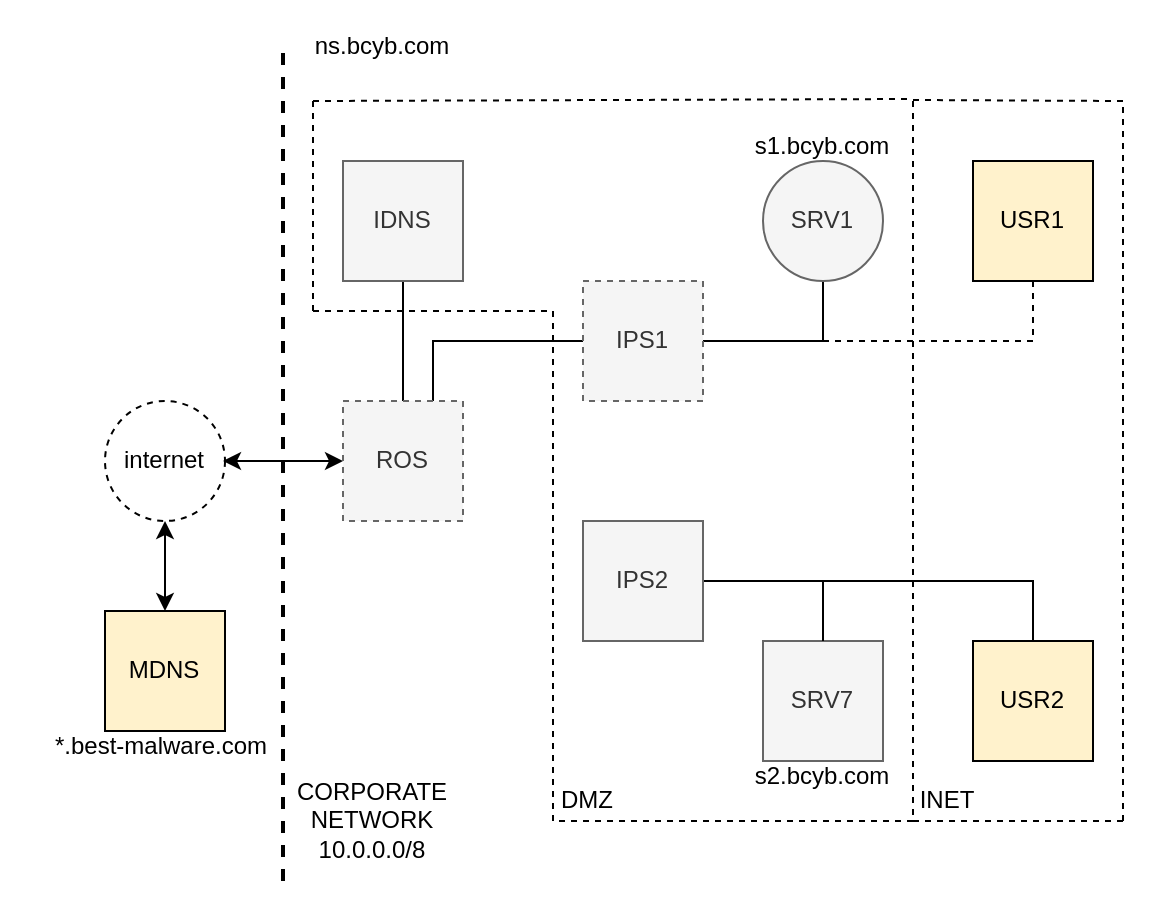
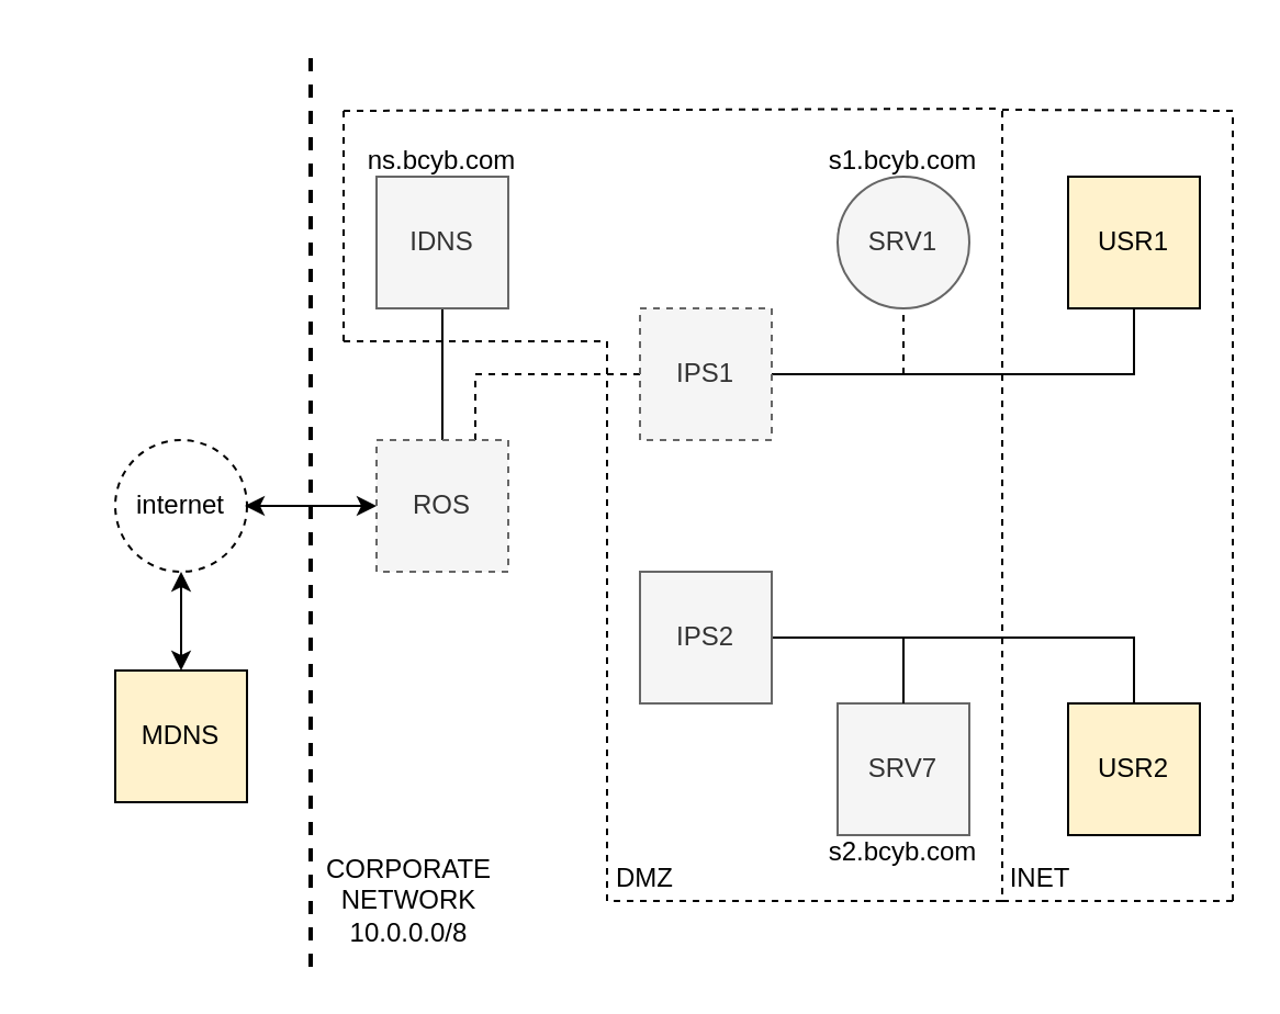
  <mxCell id="0" />
  <mxCell id="1" parent="0" />
  <mxCell id="2" style="edgeStyle=orthogonalEdgeStyle;rounded=0;orthogonalLoop=1;jettySize=auto;html=1;exitX=0;exitY=0.5;exitDx=0;exitDy=0;endArrow=classic;endFill=1;startArrow=classic;startFill=1;" parent="1" source="5" edge="1"><mxGeometry relative="1" as="geometry"><mxPoint x="111" y="230" as="targetPoint" /></mxGeometry></mxCell>
- <mxCell id="3" style="edgeStyle=orthogonalEdgeStyle;rounded=0;orthogonalLoop=1;jettySize=auto;html=1;exitX=0.75;exitY=0;exitDx=0;exitDy=0;entryX=0;entryY=0.5;entryDx=0;entryDy=0;endArrow=none;endFill=0;" parent="1" source="5" target="8" edge="1"><mxGeometry relative="1" as="geometry" /></mxCell>
+ <mxCell id="3" style="edgeStyle=orthogonalEdgeStyle;rounded=0;orthogonalLoop=1;jettySize=auto;html=1;exitX=0.75;exitY=0;exitDx=0;exitDy=0;entryX=0;entryY=0.5;entryDx=0;entryDy=0;endArrow=none;endFill=0;dashed=1;" parent="1" source="5" target="8" edge="1"><mxGeometry relative="1" as="geometry" /></mxCell>
  <mxCell id="4" style="edgeStyle=orthogonalEdgeStyle;rounded=0;orthogonalLoop=1;jettySize=auto;html=1;exitX=0.5;exitY=0;exitDx=0;exitDy=0;entryX=0.5;entryY=1;entryDx=0;entryDy=0;strokeWidth=1;endArrow=none;endFill=0;" parent="1" source="5" target="21" edge="1"><mxGeometry relative="1" as="geometry" /></mxCell>
  <mxCell id="5" value="&lt;div&gt;ROS&lt;/div&gt;" style="whiteSpace=wrap;html=1;aspect=fixed;fillColor=#f5f5f5;strokeColor=#666666;fontColor=#333333;dashed=1;" parent="1" vertex="1"><mxGeometry x="171" y="200" width="60" height="60" as="geometry" /></mxCell>
- <mxCell id="6" style="edgeStyle=orthogonalEdgeStyle;rounded=0;orthogonalLoop=1;jettySize=auto;html=1;exitX=1;exitY=0.5;exitDx=0;exitDy=0;entryX=0.5;entryY=1;entryDx=0;entryDy=0;endArrow=none;endFill=0;" parent="1" source="8" target="9" edge="1"><mxGeometry relative="1" as="geometry" /></mxCell>
- <mxCell id="7" style="edgeStyle=orthogonalEdgeStyle;rounded=0;orthogonalLoop=1;jettySize=auto;html=1;exitX=1;exitY=0.5;exitDx=0;exitDy=0;entryX=0.5;entryY=1;entryDx=0;entryDy=0;endArrow=none;endFill=0;dashed=1;" parent="1" source="8" target="17" edge="1"><mxGeometry relative="1" as="geometry" /></mxCell>
+ <mxCell id="6" style="edgeStyle=orthogonalEdgeStyle;rounded=0;orthogonalLoop=1;jettySize=auto;html=1;exitX=1;exitY=0.5;exitDx=0;exitDy=0;entryX=0.5;entryY=1;entryDx=0;entryDy=0;endArrow=none;endFill=0;dashed=1;" parent="1" source="8" target="9" edge="1"><mxGeometry relative="1" as="geometry" /></mxCell>
+ <mxCell id="7" style="edgeStyle=orthogonalEdgeStyle;rounded=0;orthogonalLoop=1;jettySize=auto;html=1;exitX=1;exitY=0.5;exitDx=0;exitDy=0;entryX=0.5;entryY=1;entryDx=0;entryDy=0;endArrow=none;endFill=0;" parent="1" source="8" target="17" edge="1"><mxGeometry relative="1" as="geometry" /></mxCell>
  <mxCell id="8" value="IPS1" style="whiteSpace=wrap;html=1;aspect=fixed;fillColor=#f5f5f5;strokeColor=#666666;fontColor=#333333;dashed=1;" parent="1" vertex="1"><mxGeometry x="291" y="140" width="60" height="60" as="geometry" /></mxCell>
  <mxCell id="9" value="SRV1" style="ellipse;whiteSpace=wrap;html=1;aspect=fixed;fillColor=#f5f5f5;strokeColor=#666666;fontColor=#333333;" parent="1" vertex="1"><mxGeometry x="381" y="80" width="60" height="60" as="geometry" /></mxCell>
  <mxCell id="10" value="SRV7" style="whiteSpace=wrap;html=1;aspect=fixed;fillColor=#f5f5f5;strokeColor=#666666;fontColor=#333333;" parent="1" vertex="1"><mxGeometry x="381" y="320" width="60" height="60" as="geometry" /></mxCell>
  <mxCell id="11" value="USR2" style="whiteSpace=wrap;html=1;aspect=fixed;fillColor=#fff2cc;strokeColor=#000000;" parent="1" vertex="1"><mxGeometry x="486" y="320" width="60" height="60" as="geometry" /></mxCell>
  <mxCell id="12" style="edgeStyle=orthogonalEdgeStyle;rounded=0;orthogonalLoop=1;jettySize=auto;html=1;exitX=1;exitY=0.5;exitDx=0;exitDy=0;entryX=0.5;entryY=0;entryDx=0;entryDy=0;startArrow=none;startFill=0;endArrow=none;endFill=0;" parent="1" source="14" target="10" edge="1"><mxGeometry relative="1" as="geometry" /></mxCell>
  <mxCell id="13" style="edgeStyle=orthogonalEdgeStyle;rounded=0;orthogonalLoop=1;jettySize=auto;html=1;exitX=1;exitY=0.5;exitDx=0;exitDy=0;entryX=0.5;entryY=0;entryDx=0;entryDy=0;startArrow=none;startFill=0;endArrow=none;endFill=0;" parent="1" source="14" target="11" edge="1"><mxGeometry relative="1" as="geometry" /></mxCell>
  <mxCell id="14" value="IPS2" style="whiteSpace=wrap;html=1;aspect=fixed;fillColor=#f5f5f5;strokeColor=#666666;fontColor=#333333;" parent="1" vertex="1"><mxGeometry x="291" y="260" width="60" height="60" as="geometry" /></mxCell>
  <mxCell id="15" style="edgeStyle=orthogonalEdgeStyle;rounded=0;orthogonalLoop=1;jettySize=auto;html=1;exitX=0.5;exitY=0;exitDx=0;exitDy=0;entryX=0.5;entryY=1;entryDx=0;entryDy=0;endArrow=classic;endFill=1;startArrow=classic;startFill=1;" parent="1" source="16" target="18" edge="1"><mxGeometry relative="1" as="geometry" /></mxCell>
  <mxCell id="16" value="MDNS" style="whiteSpace=wrap;html=1;aspect=fixed;fillColor=#fff2cc;strokeColor=#000000;" parent="1" vertex="1"><mxGeometry x="52" y="305" width="60" height="60" as="geometry" /></mxCell>
  <mxCell id="17" value="USR1" style="whiteSpace=wrap;html=1;aspect=fixed;fillColor=#fff2cc;strokeColor=#000000;" parent="1" vertex="1"><mxGeometry x="486" y="80" width="60" height="60" as="geometry" /></mxCell>
  <mxCell id="18" value="internet" style="ellipse;whiteSpace=wrap;html=1;aspect=fixed;dashed=1;strokeColor=#000000;fillColor=none;" parent="1" vertex="1"><mxGeometry x="52" y="200" width="60" height="60" as="geometry" /></mxCell>
  <mxCell id="19" value="" style="rounded=0;whiteSpace=wrap;html=1;dashed=1;strokeColor=#000000;fillColor=none;" parent="1" vertex="1"><mxGeometry x="276" y="125" as="geometry" /></mxCell>
  <mxCell id="20" value="" style="endArrow=none;dashed=1;html=1;strokeWidth=2;" parent="1" edge="1"><mxGeometry width="50" height="50" relative="1" as="geometry"><mxPoint x="141" y="440" as="sourcePoint" /><mxPoint x="141" y="20" as="targetPoint" /></mxGeometry></mxCell>
  <mxCell id="21" value="IDNS" style="whiteSpace=wrap;html=1;aspect=fixed;fillColor=#f5f5f5;strokeColor=#666666;fontColor=#333333;" parent="1" vertex="1"><mxGeometry x="171" y="80" width="60" height="60" as="geometry" /></mxCell>
  <mxCell id="22" value="s2.bcyb.com" style="text;html=1;strokeColor=none;fillColor=none;align=center;verticalAlign=middle;whiteSpace=wrap;rounded=0;" parent="1" vertex="1"><mxGeometry x="366" y="380" width="90" height="15" as="geometry" /></mxCell>
  <mxCell id="23" value="s1.bcyb.com" style="text;html=1;strokeColor=none;fillColor=none;align=center;verticalAlign=middle;whiteSpace=wrap;rounded=0;" parent="1" vertex="1"><mxGeometry x="366" y="65" width="90" height="15" as="geometry" /></mxCell>
- <mxCell id="24" value="ns.bcyb.com" style="text;html=1;strokeColor=none;fillColor=none;align=center;verticalAlign=middle;whiteSpace=wrap;rounded=0;" parent="1" vertex="1"><mxGeometry x="146" y="15" width="90" height="15" as="geometry" /></mxCell>
+ <mxCell id="24" value="ns.bcyb.com" style="text;html=1;strokeColor=none;fillColor=none;align=center;verticalAlign=middle;whiteSpace=wrap;rounded=0;" parent="1" vertex="1"><mxGeometry x="156" y="65" width="90" height="15" as="geometry" /></mxCell>
  <mxCell id="25" value="CORPORATE&lt;br&gt;NETWORK&lt;br&gt;&lt;div&gt;10.0.0.0/8&lt;/div&gt;" style="text;html=1;strokeColor=none;fillColor=none;align=center;verticalAlign=middle;whiteSpace=wrap;rounded=0;" parent="1" vertex="1"><mxGeometry x="141" y="380" width="90" height="60" as="geometry" /></mxCell>
  <mxCell id="26" value="INET" style="text;html=1;strokeColor=none;fillColor=none;align=center;verticalAlign=middle;whiteSpace=wrap;rounded=0;" parent="1" vertex="1"><mxGeometry x="456" y="390" width="35" height="20" as="geometry" /></mxCell>
  <mxCell id="27" value="DMZ" style="text;html=1;strokeColor=none;fillColor=none;align=center;verticalAlign=middle;whiteSpace=wrap;rounded=0;" parent="1" vertex="1"><mxGeometry x="276" y="390" width="35" height="20" as="geometry" /></mxCell>
- <mxCell id="28" value="*.best-malware.com" style="text;html=1;strokeColor=none;fillColor=none;align=center;verticalAlign=middle;whiteSpace=wrap;rounded=0;" parent="1" vertex="1"><mxGeometry x="20" y="365" width="121" height="15" as="geometry" /></mxCell>
  <mxCell id="29" value="" style="endArrow=none;dashed=1;html=1;entryX=0;entryY=-0.05;entryDx=0;entryDy=0;entryPerimeter=0;" edge="1" parent="1"><mxGeometry width="50" height="50" relative="1" as="geometry"><mxPoint x="156" y="50" as="sourcePoint" /><mxPoint x="456" y="49" as="targetPoint" /></mxGeometry></mxCell>
  <mxCell id="30" value="" style="endArrow=none;dashed=1;html=1;" edge="1" parent="1"><mxGeometry width="50" height="50" relative="1" as="geometry"><mxPoint x="456" y="50" as="sourcePoint" /><mxPoint x="456" y="410" as="targetPoint" /></mxGeometry></mxCell>
  <mxCell id="31" value="" style="endArrow=none;dashed=1;html=1;" edge="1" parent="1"><mxGeometry width="50" height="50" relative="1" as="geometry"><mxPoint x="156" y="155" as="sourcePoint" /><mxPoint x="156" y="50" as="targetPoint" /></mxGeometry></mxCell>
  <mxCell id="32" value="" style="endArrow=none;dashed=1;html=1;" edge="1" parent="1"><mxGeometry width="50" height="50" relative="1" as="geometry"><mxPoint x="156" y="155" as="sourcePoint" /><mxPoint x="276" y="155" as="targetPoint" /></mxGeometry></mxCell>
  <mxCell id="33" value="" style="endArrow=none;dashed=1;html=1;" edge="1" parent="1"><mxGeometry width="50" height="50" relative="1" as="geometry"><mxPoint x="276" y="410" as="sourcePoint" /><mxPoint x="276" y="155" as="targetPoint" /></mxGeometry></mxCell>
  <mxCell id="34" value="" style="endArrow=none;dashed=1;html=1;" edge="1" parent="1"><mxGeometry width="50" height="50" relative="1" as="geometry"><mxPoint x="456" y="410" as="sourcePoint" /><mxPoint x="276" y="410" as="targetPoint" /></mxGeometry></mxCell>
  <mxCell id="35" value="" style="endArrow=none;dashed=1;html=1;exitX=0.067;exitY=-0.15;exitDx=0;exitDy=0;exitPerimeter=0;" edge="1" parent="1"><mxGeometry width="50" height="50" relative="1" as="geometry"><mxPoint x="456" y="49.5" as="sourcePoint" /><mxPoint x="561" y="50" as="targetPoint" /></mxGeometry></mxCell>
  <mxCell id="36" value="" style="endArrow=none;dashed=1;html=1;" edge="1" parent="1"><mxGeometry width="50" height="50" relative="1" as="geometry"><mxPoint x="561" y="410" as="sourcePoint" /><mxPoint x="561" y="50" as="targetPoint" /></mxGeometry></mxCell>
  <mxCell id="37" value="" style="endArrow=none;dashed=1;html=1;" edge="1" parent="1"><mxGeometry width="50" height="50" relative="1" as="geometry"><mxPoint x="456" y="410" as="sourcePoint" /><mxPoint x="561" y="410" as="targetPoint" /></mxGeometry></mxCell>
